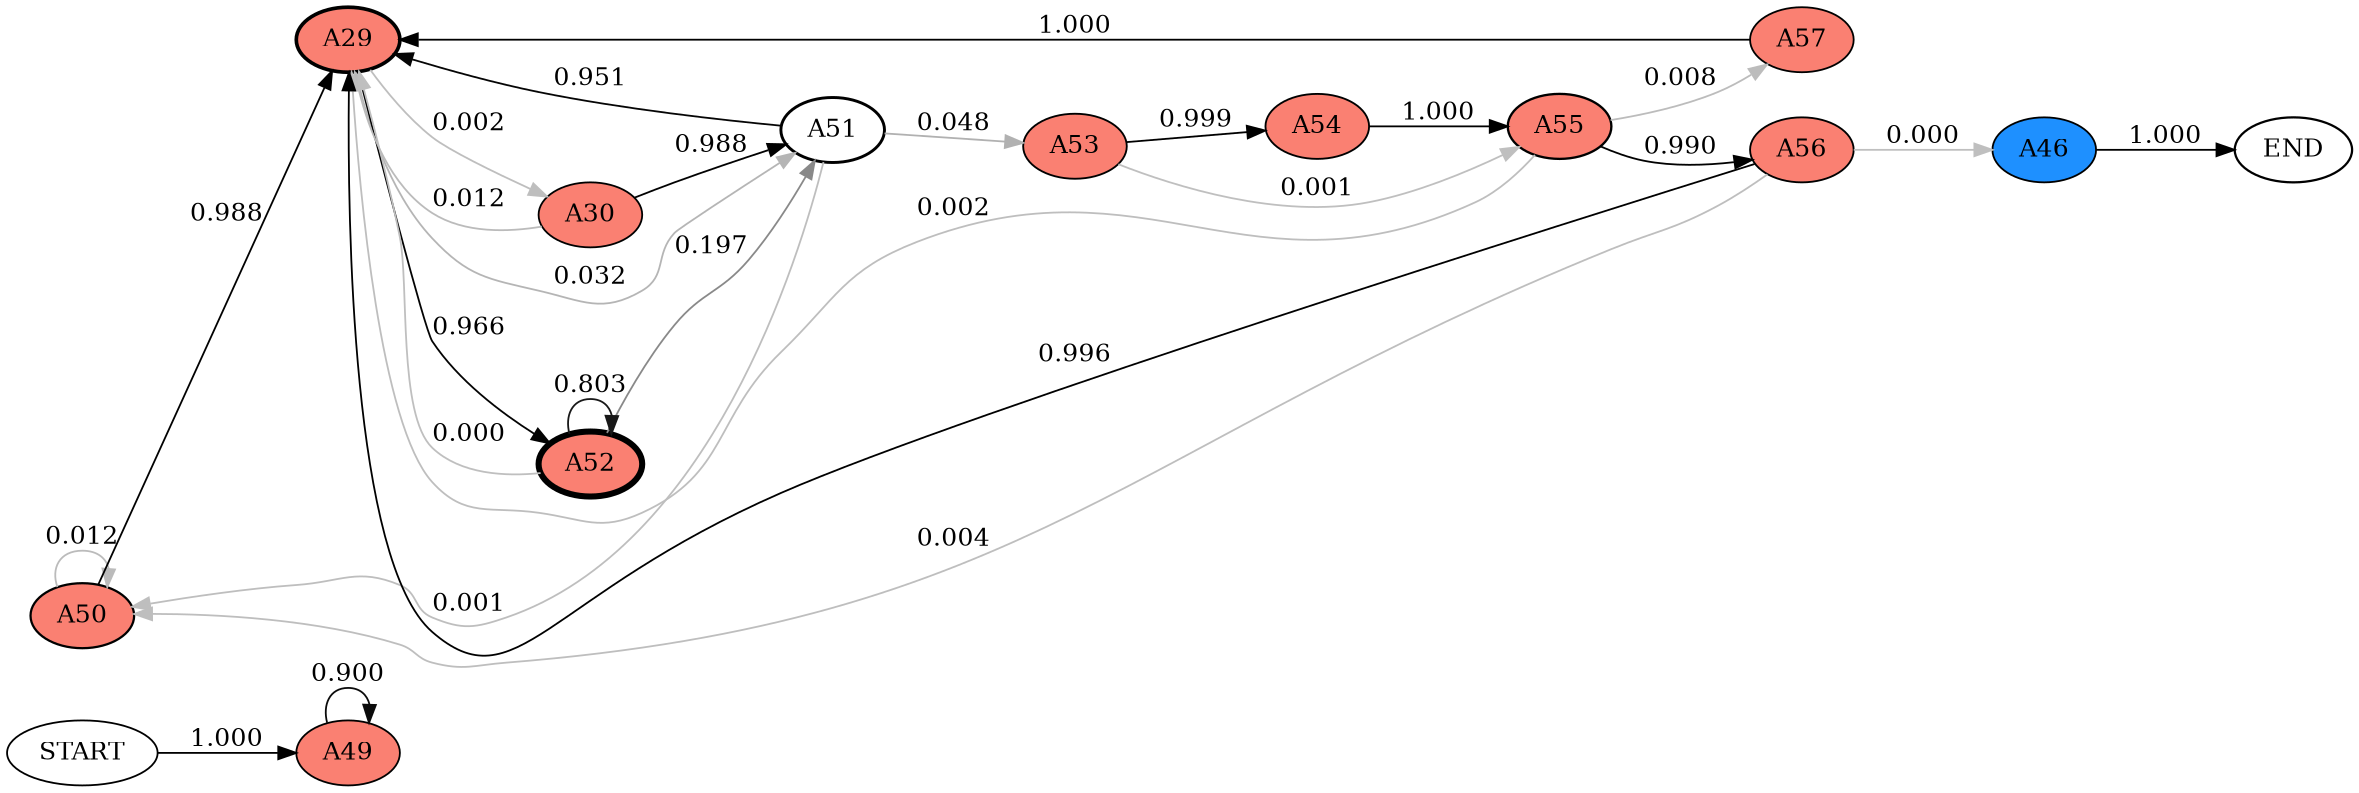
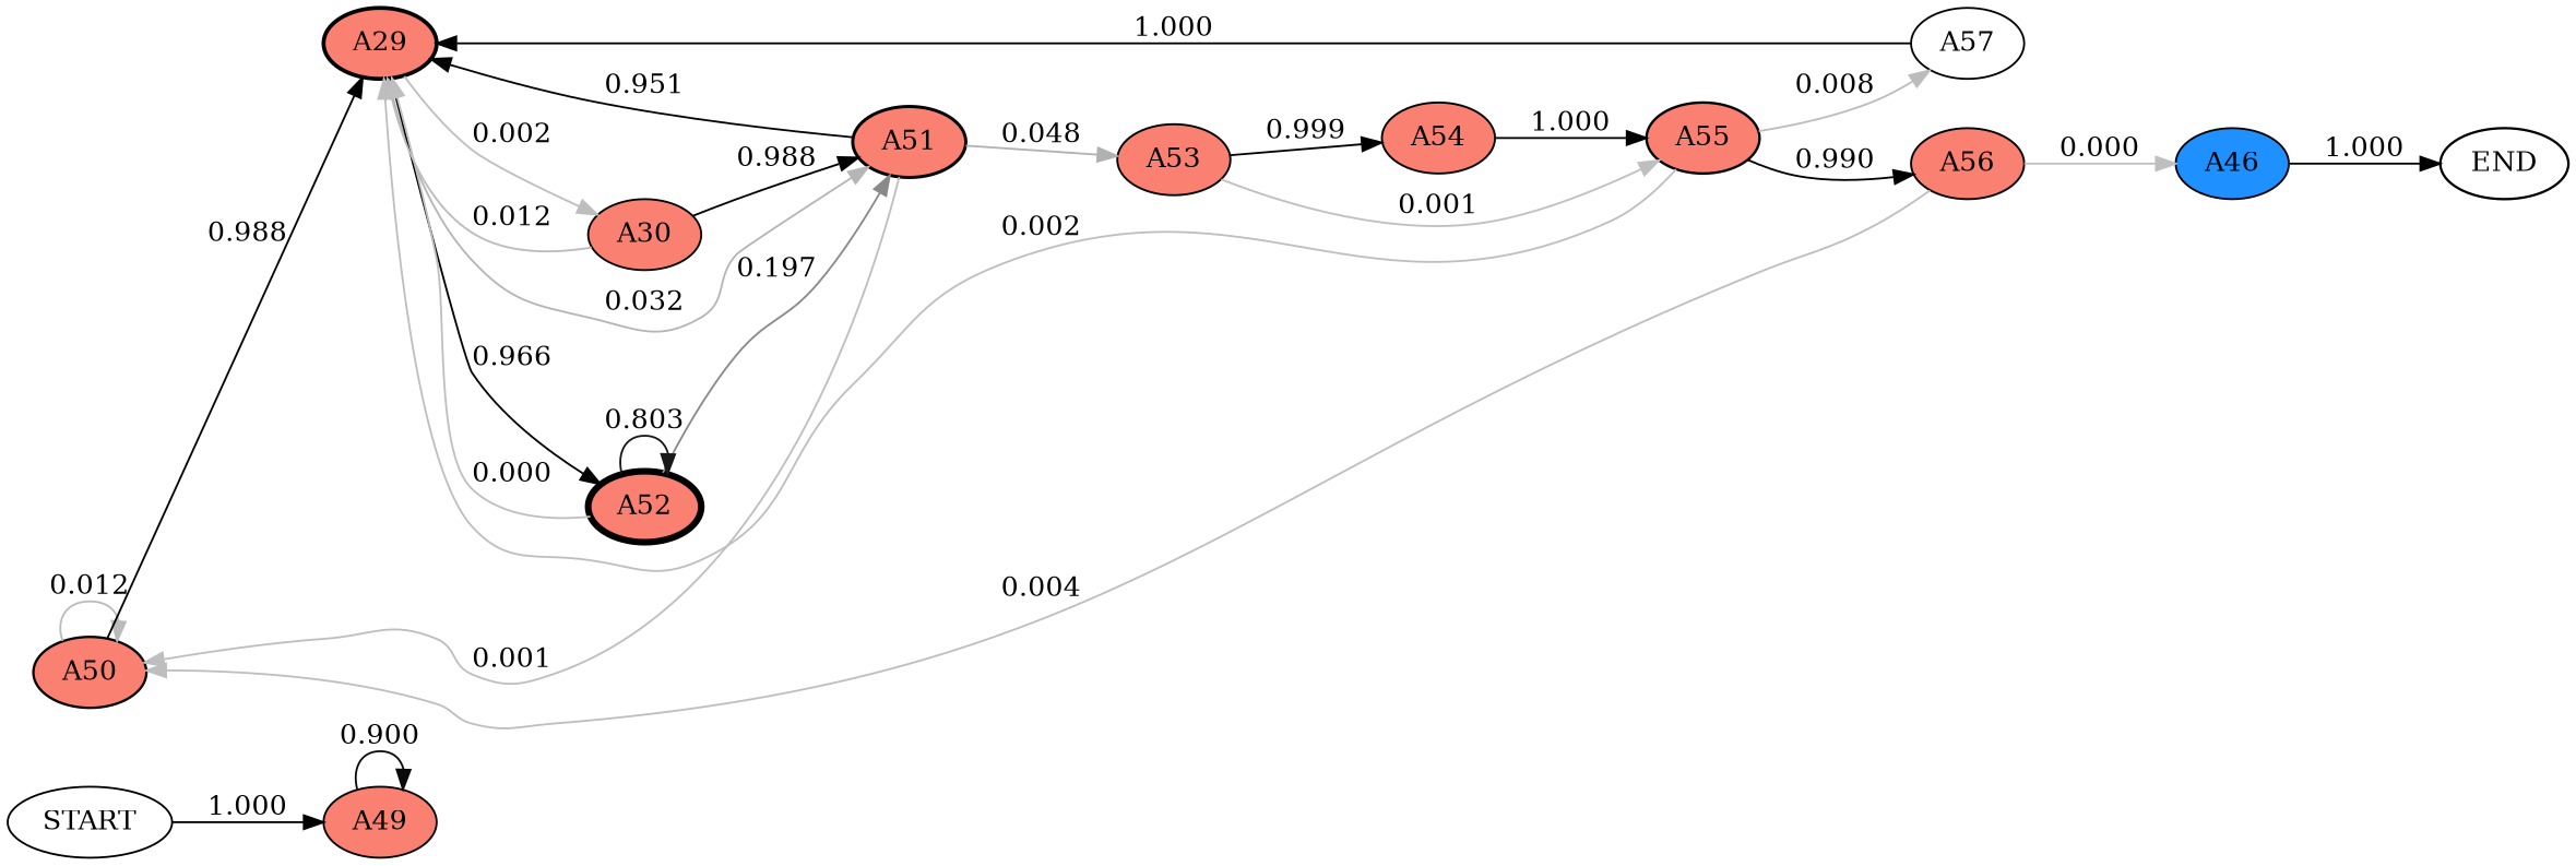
  digraph {
    rankdir=LR
    node [color=black fillcolor="#fa8072" fontcolor=black penwidth=1.0000121885063225 style=filled]
    edge [color="#000000" fontcolor=black weight=1.0]
    START [fillcolor="#ffffff"]
    A49 [penwidth=1.0001218836546202]
    A50 [penwidth=1.2512796567726054]
    A29 [penwidth=2.0303853013271365]
    A30 [penwidth=1.0010115395095998]
-   A51 [fillcolor="#ffffff" penwidth=1.624244729550214]
+   A51 [penwidth=1.624244729550214]
    A52 [penwidth=3.366926694379819]
    A53 [penwidth=1.0317904107761882]
    A54 [penwidth=1.0317661969586451]
    A55 [penwidth=1.2897380134702352]
    A56 [penwidth=1.0314635137452273]
-   A57 [penwidth=1.0002681399083322]
+   A57 [fillcolor="#ffffff" penwidth=1.0002681399083322]
    A46 [fillcolor="#1e90ff"]
    END [fillcolor="#ffffff" penwidth=1.250015235632903]
    START -> A49 [label=1.000]
    A49 -> A49 [color="#0b0b0b" label=0.900 weight=0.9]
    A50 -> A50 [color="#bbbbbb" label=0.012 weight=0.011904761904761904]
    A50 -> A29 [color="#010101" label=0.988 weight=0.9880952380952381]
    A29 -> A30 [color="#bebebe" label=0.002 weight=0.001511344185877126]
    A29 -> A51 [color="#b5b5b5" label=0.032 weight=0.032065989293127935]
    A29 -> A52 [color="#030303" label=0.966 weight=0.966422666520995]
    A30 -> A29 [color="#bbbbbb" label=0.012 weight=0.012048192771084338]
    A30 -> A51 [color="#010101" label=0.988 weight=0.9879518072289156]
    A51 -> A50 [color="#bebebe" label=0.001 weight=0.0013111888111888112]
    A51 -> A29 [color="#050505" label=0.951 weight=0.9510307400932401]
    A51 -> A53 [color="#b1b1b1" label=0.048 weight=0.047658071095571096]
    A52 -> A29 [color="#bfbfbf" label=0.000 weight=0.001]
    A52 -> A51 [color="#898989" label=0.197 weight=0.1973514908555406]
    A52 -> A52 [color="#181818" label=0.803 weight=0.8026299152863826]
    A53 -> A54 [label=0.999 weight=0.9992357661444402]
    A53 -> A55 [color="#bfbfbf" label=0.001 weight=0.001]
    A54 -> A55 [label=1.000]
    A55 -> A29 [color="#bebebe" label=0.002 weight=0.0019105846388995033]
    A55 -> A56 [color="#010101" label=0.990 weight=0.9896828429499427]
    A55 -> A57 [color="#bcbcbc" label=0.008 weight=0.008406572411157814]
    A56 -> A50 [color="#bebebe" label=0.004 weight=0.003861003861003861]
-   A56 -> A29 [label=0.996 weight=0.9957528957528957]
    A56 -> A46 [color="#bfbfbf" label=0.000 weight=0.001]
    A57 -> A29 [label=1.000]
    A46 -> END [label=1.000]
  }
